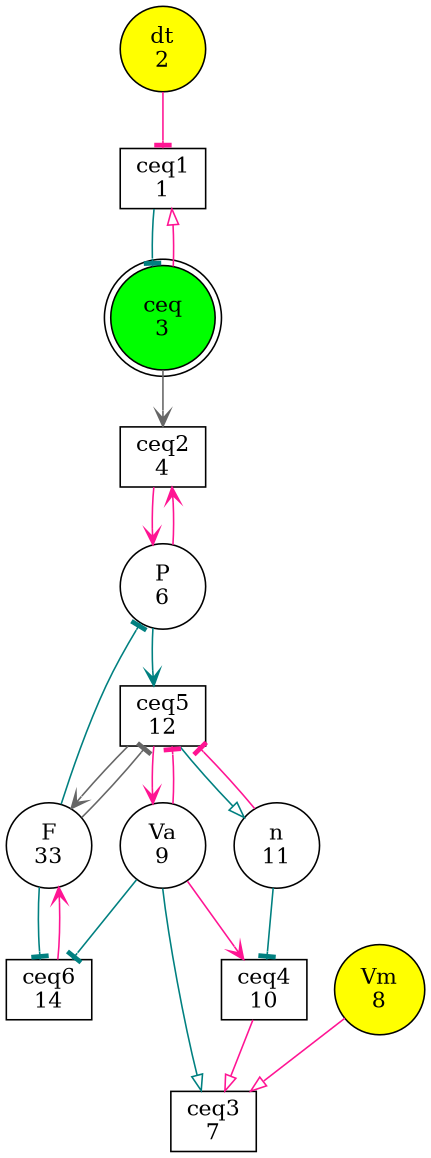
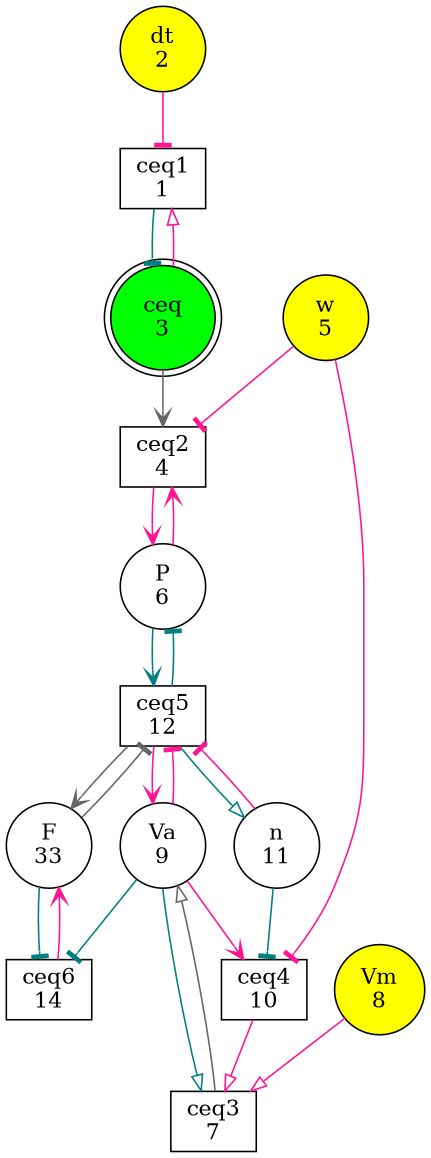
  digraph {
    rankdir=TB
    node [fillcolor=white shape=circle style=filled]
    edge [arrowhead=tee color=deeppink penwidth=1]
    n1 [label="ceq1\n1" shape=box]
    n2 [fillcolor=green label="ceq\n3" shape=doublecircle]
    n3 [label="ceq2\n4" shape=box]
    n4 [fillcolor=yellow label="dt\n2"]
    n5 [label="P\n6"]
    n6 [label="ceq5\n12" shape=box]
+   n7 [fillcolor=yellow label="w\n5"]
    n8 [label="ceq4\n10" shape=box]
    n9 [label="ceq3\n7" shape=box]
    n10 [label="Va\n9"]
    n11 [label="n\n11"]
    n12 [label="F\n33"]
    n13 [label="ceq6\n14" shape=box]
    n14 [fillcolor=yellow label="Vm\n8"]
    n1 -> n2 [color=teal]
    n2 -> n1 [arrowhead=onormal]
    n2 -> n3 [arrowhead=vee color=gray40]
    n3 -> n5 [arrowhead=vee]
    n4 -> n1
    n5 -> n3 [arrowhead=vee]
    n5 -> n6 [arrowhead=vee color=teal]
-   n12 -> n5 [color=teal]
+   n6 -> n5 [color=teal]
    n6 -> n10 [arrowhead=vee]
    n6 -> n11 [arrowhead=onormal color=teal]
    n6 -> n12 [arrowhead=vee color=gray40]
+   n7 -> n3
+   n7 -> n8
    n8 -> n9 [arrowhead=onormal]
+   n9 -> n10 [arrowhead=onormal color=gray40]
    n10 -> n6
    n10 -> n8 [arrowhead=vee]
    n10 -> n9 [arrowhead=onormal color=teal]
    n10 -> n13 [color=teal]
    n11 -> n6
    n11 -> n8 [color=teal]
    n12 -> n6 [color=gray40]
    n12 -> n13 [color=teal]
    n13 -> n12 [arrowhead=vee]
    n14 -> n9 [arrowhead=onormal]
  }
